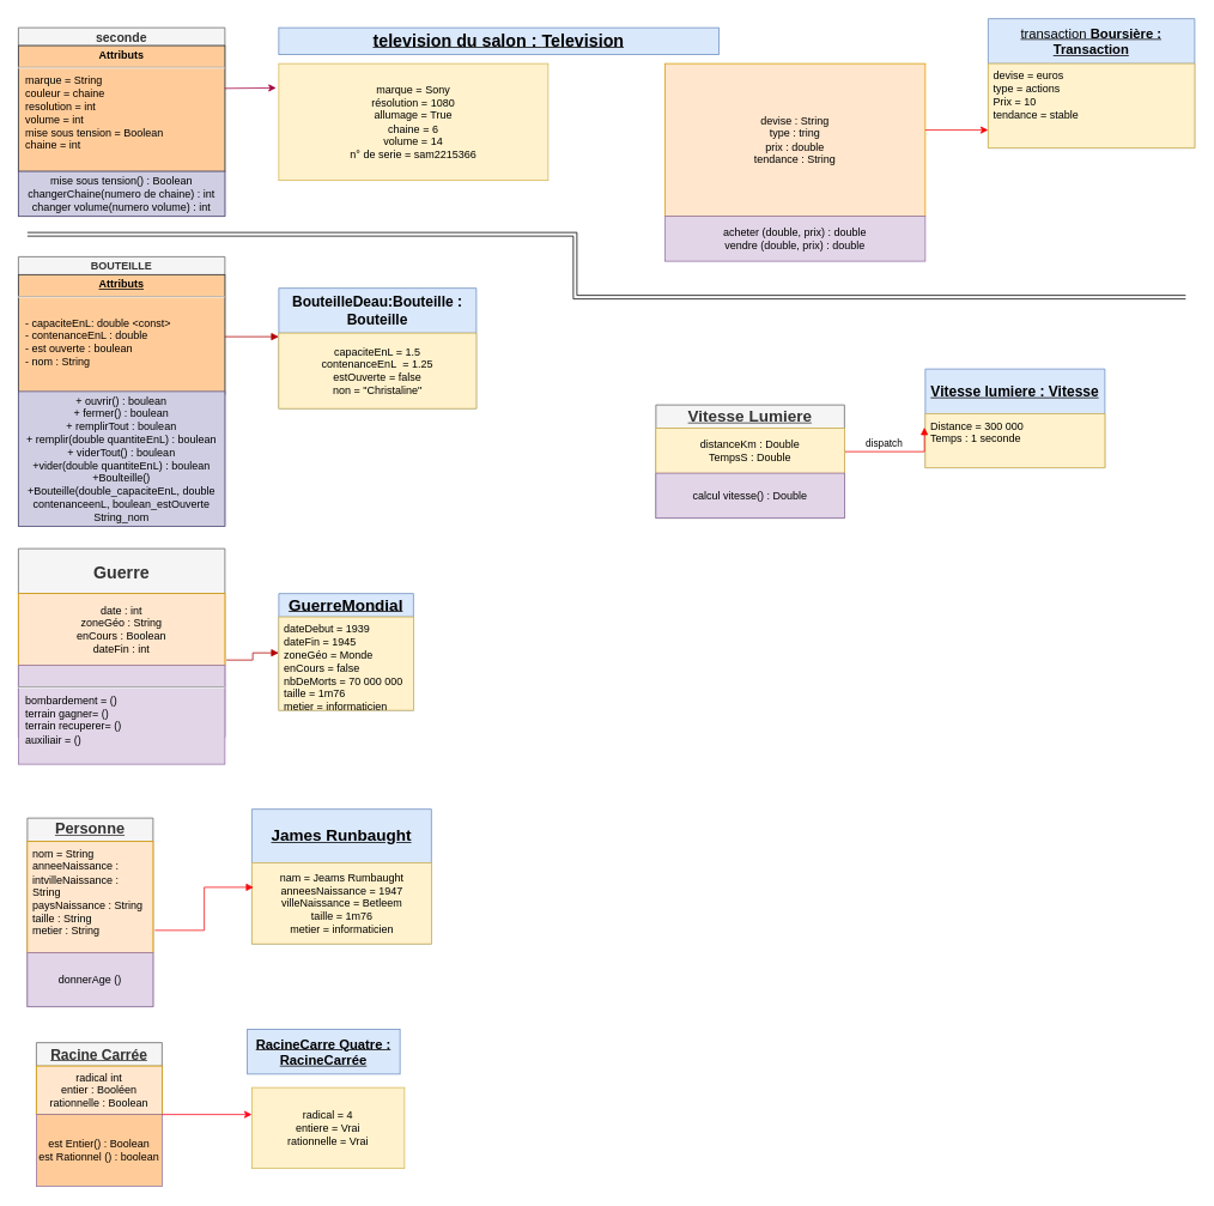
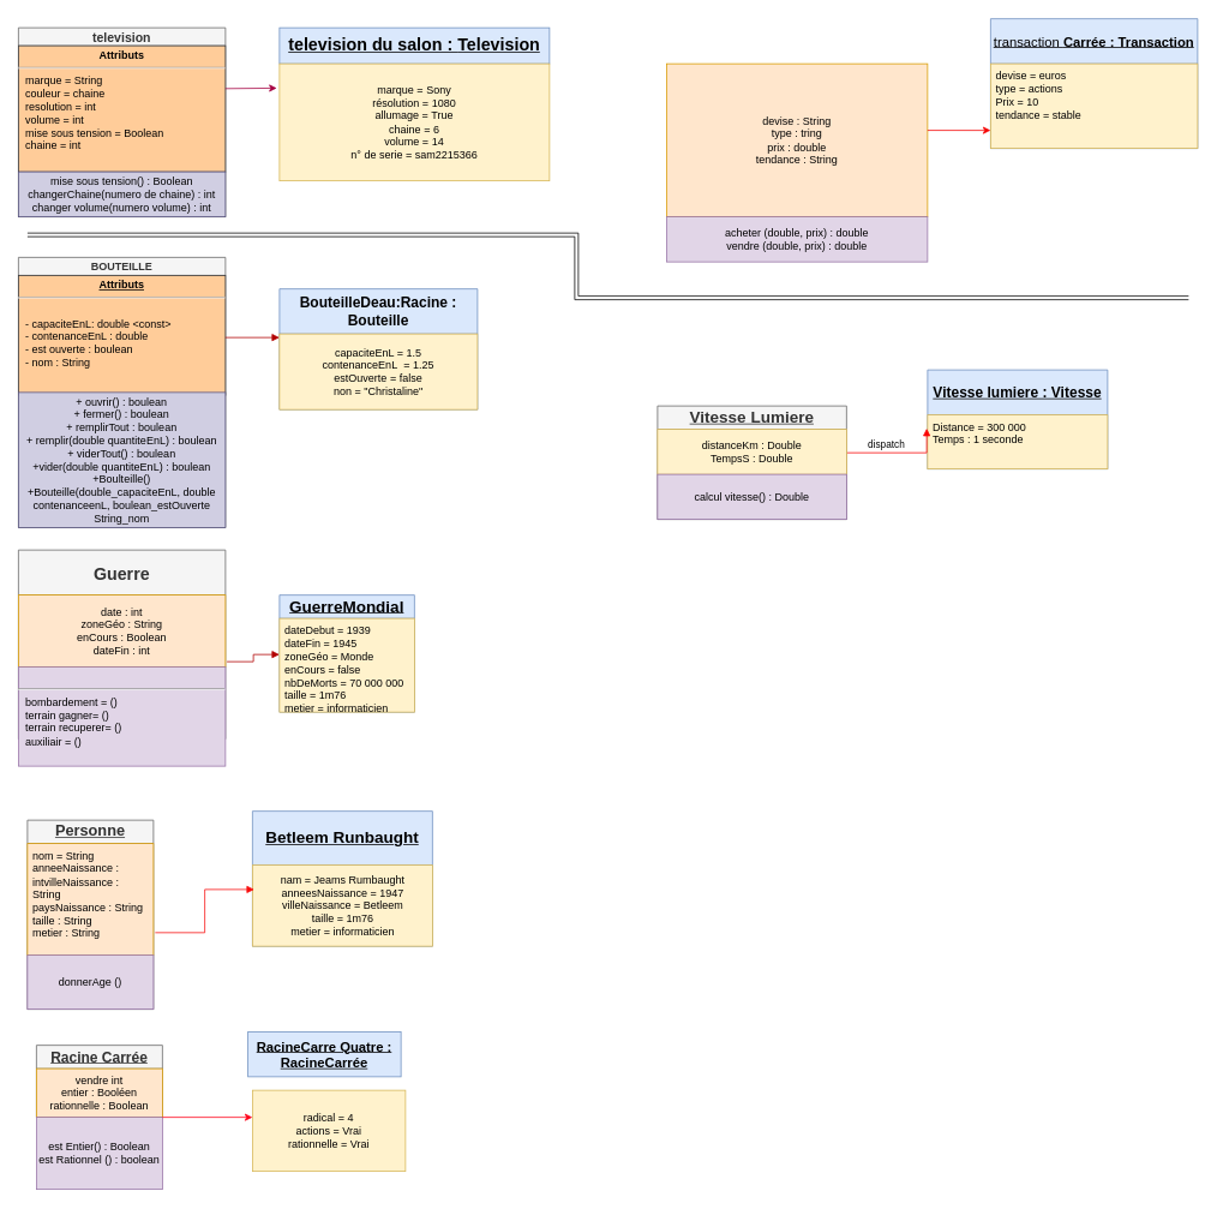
  <mxCell id="0" />
  <mxCell id="1" parent="0" />
- <mxCell id="2" value="seconde" style="swimlane;startSize=20;horizontal=1;containerType=tree;newEdgeStyle={&quot;edgeStyle&quot;:&quot;elbowEdgeStyle&quot;,&quot;startArrow&quot;:&quot;none&quot;,&quot;endArrow&quot;:&quot;none&quot;};fillColor=#f5f5f5;fontColor=#333333;strokeColor=#666666;fontSize=14;" parent="1" vertex="1"><mxGeometry x="20" y="30" width="230" height="210" as="geometry" /></mxCell>
+ <mxCell id="2" value="television" style="swimlane;startSize=20;horizontal=1;containerType=tree;newEdgeStyle={&quot;edgeStyle&quot;:&quot;elbowEdgeStyle&quot;,&quot;startArrow&quot;:&quot;none&quot;,&quot;endArrow&quot;:&quot;none&quot;};fillColor=#f5f5f5;fontColor=#333333;strokeColor=#666666;fontSize=14;" parent="1" vertex="1"><mxGeometry x="20" y="30" width="230" height="210" as="geometry" /></mxCell>
  <mxCell id="3" value="&lt;p style=&quot;margin: 4px 0px 0px; text-align: center;&quot;&gt;&lt;b style=&quot;&quot;&gt;Attributs&lt;/b&gt;&lt;/p&gt;&lt;hr&gt;&lt;p style=&quot;margin:0px;margin-left:8px;&quot;&gt;marque = String&lt;br&gt;couleur = chaine&lt;/p&gt;&lt;p style=&quot;margin:0px;margin-left:8px;&quot;&gt;resolution = int&lt;/p&gt;&lt;p style=&quot;margin:0px;margin-left:8px;&quot;&gt;&lt;span style=&quot;background-color: initial;&quot;&gt;volume = int&lt;/span&gt;&lt;/p&gt;&lt;p style=&quot;margin:0px;margin-left:8px;&quot;&gt;&lt;span style=&quot;background-color: initial;&quot;&gt;mise sous tension = Boolean&lt;/span&gt;&lt;br&gt;&lt;/p&gt;&lt;p style=&quot;margin:0px;margin-left:8px;&quot;&gt;chaine = int&lt;/p&gt;" style="verticalAlign=top;align=left;overflow=fill;fontSize=12;fontFamily=Helvetica;html=1;whiteSpace=wrap;fillColor=#ffcc99;strokeColor=#36393d;" parent="2" vertex="1"><mxGeometry y="20" width="230" height="140" as="geometry" /></mxCell>
  <mxCell id="4" value="mise sous tension() : Boolean&lt;br&gt;changerChaine(numero de chaine) : int&lt;br&gt;changer volume(numero volume) : int" style="rounded=0;whiteSpace=wrap;html=1;fillColor=#d0cee2;strokeColor=#56517e;" parent="2" vertex="1"><mxGeometry y="160" width="230" height="50" as="geometry" /></mxCell>
  <mxCell id="5" value="BOUTEILLE" style="swimlane;startSize=20;horizontal=1;containerType=tree;newEdgeStyle={&quot;edgeStyle&quot;:&quot;elbowEdgeStyle&quot;,&quot;startArrow&quot;:&quot;none&quot;,&quot;endArrow&quot;:&quot;none&quot;};fillColor=#f5f5f5;fontColor=#333333;strokeColor=#666666;fontStyle=1" parent="1" vertex="1"><mxGeometry x="20" y="285" width="230" height="300" as="geometry" /></mxCell>
  <mxCell id="6" value="&lt;p style=&quot;margin:0px;margin-top:4px;text-align:center;text-decoration:underline;&quot;&gt;&lt;b&gt;Attributs&lt;/b&gt;&lt;/p&gt;&lt;hr&gt;&lt;p style=&quot;margin:0px;margin-left:8px;&quot;&gt;&lt;br&gt;- capaciteEnL: double &amp;lt;const&amp;gt;&lt;br&gt;&lt;/p&gt;&lt;p style=&quot;margin:0px;margin-left:8px;&quot;&gt;- contenanceEnL : double&lt;/p&gt;&lt;p style=&quot;margin:0px;margin-left:8px;&quot;&gt;- est ouverte : boulean&lt;/p&gt;&lt;p style=&quot;margin:0px;margin-left:8px;&quot;&gt;- nom : String&lt;/p&gt;&lt;p style=&quot;margin:0px;margin-left:8px;&quot;&gt;&amp;nbsp;&lt;/p&gt;&lt;p style=&quot;margin:0px;margin-left:8px;&quot;&gt;&lt;br&gt;&lt;/p&gt;" style="verticalAlign=top;align=left;overflow=fill;fontSize=12;fontFamily=Helvetica;html=1;whiteSpace=wrap;fillColor=#ffcc99;strokeColor=#36393d;" parent="5" vertex="1"><mxGeometry y="20" width="230" height="133" as="geometry" /></mxCell>
  <mxCell id="7" value="+ ouvrir() : boulean&lt;br&gt;+ fermer() : boulean&lt;br&gt;+ remplirTout : boulean&lt;br&gt;+ remplir(double quantiteEnL) : boulean&lt;br&gt;+ viderTout() : boulean&lt;br&gt;+vider(double quantiteEnL) : boulean&lt;br&gt;+Boulteille()&lt;br&gt;+Bouteille(double_capaciteEnL, double&lt;br&gt;contenanceenL, boulean_estOuverte&lt;br&gt;String_nom" style="html=1;whiteSpace=wrap;fillColor=#d0cee2;strokeColor=#56517e;" parent="5" vertex="1"><mxGeometry y="150" width="230" height="150" as="geometry" /></mxCell>
  <mxCell id="8" value="" style="endArrow=classic;html=1;rounded=0;exitX=1;exitY=0.34;exitDx=0;exitDy=0;fillColor=#d80073;strokeColor=#A50040;entryX=-0.01;entryY=0.208;entryDx=0;entryDy=0;entryPerimeter=0;exitPerimeter=0;" parent="1" source="3" target="10" edge="1"><mxGeometry width="50" height="50" relative="1" as="geometry"><mxPoint x="370" y="400" as="sourcePoint" /><mxPoint x="510" y="150" as="targetPoint" /></mxGeometry></mxCell>
- <mxCell id="9" value="&lt;u style=&quot;font-size: 19px;&quot;&gt;&lt;b&gt;television du salon : &lt;font style=&quot;font-size: 19px;&quot;&gt;Television&lt;/font&gt;&lt;/b&gt;&lt;/u&gt;" style="rounded=0;whiteSpace=wrap;html=1;fillColor=#dae8fc;strokeColor=#6c8ebf;" parent="1" vertex="1"><mxGeometry x="310" y="30" width="490" height="30" as="geometry" /></mxCell>
+ <mxCell id="9" value="&lt;u style=&quot;font-size: 19px;&quot;&gt;&lt;b&gt;television du salon : &lt;font style=&quot;font-size: 19px;&quot;&gt;Television&lt;/font&gt;&lt;/b&gt;&lt;/u&gt;" style="rounded=0;whiteSpace=wrap;html=1;fillColor=#dae8fc;strokeColor=#6c8ebf;" parent="1" vertex="1"><mxGeometry x="310" y="30" width="300" height="40" as="geometry" /></mxCell>
  <mxCell id="10" value="marque = Sony&lt;br&gt;résolution = 1080&lt;br&gt;allumage = True&lt;br&gt;chaine = 6&lt;br&gt;volume = 14&lt;br&gt;n° de serie = sam2215366" style="rounded=0;whiteSpace=wrap;html=1;fillColor=#fff2cc;strokeColor=#d6b656;" parent="1" vertex="1"><mxGeometry x="310" y="70" width="300" height="130" as="geometry" /></mxCell>
  <mxCell id="11" value="Guerre" style="swimlane;startSize=50;horizontal=1;containerType=tree;newEdgeStyle={&quot;edgeStyle&quot;:&quot;elbowEdgeStyle&quot;,&quot;startArrow&quot;:&quot;none&quot;,&quot;endArrow&quot;:&quot;none&quot;};fillColor=#f5f5f5;fontColor=#333333;strokeColor=#666666;fontSize=19;" parent="1" vertex="1"><mxGeometry x="20" y="610" width="230" height="210" as="geometry" /></mxCell>
  <mxCell id="12" value="date : int&lt;br&gt;zoneGéo : String&lt;br&gt;enCours : Boolean&lt;br&gt;dateFin : int" style="html=1;whiteSpace=wrap;fillColor=#ffe6cc;strokeColor=#d79b00;" parent="11" vertex="1"><mxGeometry y="50" width="230" height="80" as="geometry" /></mxCell>
  <mxCell id="13" value="&lt;p style=&quot;margin:0px;margin-top:4px;text-align:center;text-decoration:underline;&quot;&gt;&lt;br&gt;&lt;/p&gt;&lt;hr&gt;&lt;p style=&quot;margin:0px;margin-left:8px;&quot;&gt;bombardement = ()&lt;br&gt;terrain gagner= ()&lt;br&gt;terrain recuperer= ()&lt;/p&gt;&lt;p style=&quot;margin:0px;margin-left:8px;&quot;&gt;auxiliair = ()&lt;/p&gt;" style="verticalAlign=top;align=left;overflow=fill;fontSize=12;fontFamily=Helvetica;html=1;whiteSpace=wrap;fillColor=#e1d5e7;strokeColor=#9673a6;" parent="11" vertex="1"><mxGeometry y="130" width="230" height="110" as="geometry" /></mxCell>
- <mxCell id="14" value="&lt;b&gt;&lt;font style=&quot;font-size: 16px;&quot;&gt;BouteilleDeau:Bouteille : Bouteille&lt;/font&gt;&lt;/b&gt;" style="swimlane;fontStyle=0;childLayout=stackLayout;horizontal=1;startSize=50;fillColor=#dae8fc;horizontalStack=0;resizeParent=1;resizeParentMax=0;resizeLast=0;collapsible=1;marginBottom=0;whiteSpace=wrap;html=1;strokeColor=#6c8ebf;" parent="1" vertex="1"><mxGeometry x="310" y="320" width="220" height="134" as="geometry" /></mxCell>
+ <mxCell id="14" value="&lt;b&gt;&lt;font style=&quot;font-size: 16px;&quot;&gt;BouteilleDeau:Racine : Bouteille&lt;/font&gt;&lt;/b&gt;" style="swimlane;fontStyle=0;childLayout=stackLayout;horizontal=1;startSize=50;fillColor=#dae8fc;horizontalStack=0;resizeParent=1;resizeParentMax=0;resizeLast=0;collapsible=1;marginBottom=0;whiteSpace=wrap;html=1;strokeColor=#6c8ebf;" parent="1" vertex="1"><mxGeometry x="310" y="320" width="220" height="134" as="geometry" /></mxCell>
  <mxCell id="15" value="capaciteEnL = 1.5&lt;br&gt;contenanceEnL&amp;nbsp; = 1.25&lt;br&gt;estOuverte = false&lt;br&gt;non = &quot;Christaline&quot;" style="html=1;whiteSpace=wrap;fillColor=#fff2cc;strokeColor=#d6b656;" parent="14" vertex="1"><mxGeometry y="50" width="220" height="84" as="geometry" /></mxCell>
  <mxCell id="16" value="" style="html=1;verticalAlign=bottom;endArrow=block;edgeStyle=elbowEdgeStyle;elbow=vertical;curved=0;rounded=0;fillColor=#e51400;strokeColor=#B20000;entryX=0;entryY=1.077;entryDx=0;entryDy=0;entryPerimeter=0;" parent="1" source="6" edge="1"><mxGeometry width="80" relative="1" as="geometry"><mxPoint x="450" y="250" as="sourcePoint" /><mxPoint x="310" y="374.002" as="targetPoint" /></mxGeometry></mxCell>
  <mxCell id="17" value="" style="html=1;verticalAlign=bottom;endArrow=block;edgeStyle=elbowEdgeStyle;elbow=horizontal;curved=0;rounded=0;exitX=1.007;exitY=0.925;exitDx=0;exitDy=0;exitPerimeter=0;fillColor=#e51400;strokeColor=#B20000;entryX=0;entryY=0.385;entryDx=0;entryDy=0;entryPerimeter=0;" parent="1" source="12" target="19" edge="1"><mxGeometry width="80" relative="1" as="geometry"><mxPoint x="360" y="1020" as="sourcePoint" /><mxPoint x="420" y="1090" as="targetPoint" /></mxGeometry></mxCell>
  <mxCell id="18" value="&lt;b&gt;&lt;u&gt;&lt;font style=&quot;font-size: 18px;&quot;&gt;GuerreMondial&lt;/font&gt;&lt;/u&gt;&lt;/b&gt;" style="swimlane;fontStyle=0;childLayout=stackLayout;horizontal=1;startSize=26;fillColor=#dae8fc;horizontalStack=0;resizeParent=1;resizeParentMax=0;resizeLast=0;collapsible=1;marginBottom=0;whiteSpace=wrap;html=1;strokeColor=#6c8ebf;" parent="1" vertex="1"><mxGeometry x="310" y="660" width="150" height="130" as="geometry" /></mxCell>
  <mxCell id="19" value="dateDebut = 1939&lt;br&gt;dateFin = 1945&lt;br&gt;zoneGéo = Monde&lt;br&gt;enCours = false&lt;br&gt;nbDeMorts = 70 000 000&lt;br&gt;taille = 1m76&lt;br&gt;metier = informaticien" style="text;strokeColor=#d6b656;fillColor=#fff2cc;align=left;verticalAlign=top;spacingLeft=4;spacingRight=4;overflow=hidden;rotatable=0;points=[[0,0.5],[1,0.5]];portConstraint=eastwest;whiteSpace=wrap;html=1;" parent="18" vertex="1"><mxGeometry y="26" width="150" height="104" as="geometry" /></mxCell>
  <mxCell id="20" value="&lt;u&gt;&lt;b&gt;&lt;font style=&quot;font-size: 17px;&quot;&gt;Personne&lt;/font&gt;&lt;/b&gt;&lt;/u&gt;" style="swimlane;fontStyle=0;childLayout=stackLayout;horizontal=1;startSize=26;fillColor=#f5f5f5;horizontalStack=0;resizeParent=1;resizeParentMax=0;resizeLast=0;collapsible=1;marginBottom=0;whiteSpace=wrap;html=1;strokeColor=#666666;fontColor=#333333;" parent="1" vertex="1"><mxGeometry x="30" y="910" width="140" height="210" as="geometry" /></mxCell>
  <mxCell id="21" value="nom = String&lt;br&gt;anneeNaissance : intvilleNaissance : String&lt;br&gt;paysNaissance : String&lt;br&gt;taille : String&lt;br&gt;metier : String" style="text;strokeColor=#d79b00;fillColor=#ffe6cc;align=left;verticalAlign=top;spacingLeft=4;spacingRight=4;overflow=hidden;rotatable=0;points=[[0,0.5],[1,0.5]];portConstraint=eastwest;whiteSpace=wrap;html=1;" parent="20" vertex="1"><mxGeometry y="26" width="140" height="124" as="geometry" /></mxCell>
  <mxCell id="22" value="donnerAge ()" style="html=1;whiteSpace=wrap;fillColor=#e1d5e7;strokeColor=#9673a6;" parent="20" vertex="1"><mxGeometry y="150" width="140" height="60" as="geometry" /></mxCell>
- <mxCell id="23" value="&lt;u&gt;&lt;b&gt;&lt;font style=&quot;font-size: 18px;&quot;&gt;James Runbaught&lt;/font&gt;&lt;/b&gt;&lt;/u&gt;" style="swimlane;fontStyle=0;childLayout=stackLayout;horizontal=1;startSize=60;fillColor=#dae8fc;horizontalStack=0;resizeParent=1;resizeParentMax=0;resizeLast=0;collapsible=1;marginBottom=0;whiteSpace=wrap;html=1;strokeColor=#6c8ebf;" parent="1" vertex="1"><mxGeometry x="280" y="900" width="200" height="150" as="geometry" /></mxCell>
+ <mxCell id="23" value="&lt;u&gt;&lt;b&gt;&lt;font style=&quot;font-size: 18px;&quot;&gt;Betleem Runbaught&lt;/font&gt;&lt;/b&gt;&lt;/u&gt;" style="swimlane;fontStyle=0;childLayout=stackLayout;horizontal=1;startSize=60;fillColor=#dae8fc;horizontalStack=0;resizeParent=1;resizeParentMax=0;resizeLast=0;collapsible=1;marginBottom=0;whiteSpace=wrap;html=1;strokeColor=#6c8ebf;" parent="1" vertex="1"><mxGeometry x="280" y="900" width="200" height="150" as="geometry" /></mxCell>
  <mxCell id="24" value="nam = Jeams Rumbaught&lt;br&gt;anneesNaissance = 1947&lt;br&gt;villeNaissance = Betleem&lt;br&gt;taille = 1m76&lt;br&gt;metier = informaticien" style="text;html=1;align=center;verticalAlign=middle;resizable=0;points=[];autosize=1;strokeColor=#d6b656;fillColor=#fff2cc;" parent="23" vertex="1"><mxGeometry y="60" width="200" height="90" as="geometry" /></mxCell>
  <mxCell id="25" value="" style="html=1;verticalAlign=bottom;endArrow=block;edgeStyle=elbowEdgeStyle;elbow=horizontal;curved=0;rounded=0;entryX=0.01;entryY=0.3;entryDx=0;entryDy=0;entryPerimeter=0;strokeColor=#f80d0d;exitX=1.014;exitY=0.798;exitDx=0;exitDy=0;exitPerimeter=0;" parent="1" source="21" target="24" edge="1"><mxGeometry width="80" relative="1" as="geometry"><mxPoint x="170" y="940" as="sourcePoint" /><mxPoint x="497" y="865.02" as="targetPoint" /></mxGeometry></mxCell>
  <mxCell id="26" value="&lt;u&gt;&lt;b&gt;&lt;font style=&quot;font-size: 16px;&quot;&gt;Racine Carrée&lt;/font&gt;&lt;/b&gt;&lt;/u&gt;" style="swimlane;fontStyle=0;childLayout=stackLayout;horizontal=1;startSize=26;fillColor=#f5f5f5;horizontalStack=0;resizeParent=1;resizeParentMax=0;resizeLast=0;collapsible=1;marginBottom=0;whiteSpace=wrap;html=1;fontColor=#333333;strokeColor=#666666;" parent="1" vertex="1"><mxGeometry x="40" y="1160" width="140" height="80" as="geometry" /></mxCell>
- <mxCell id="27" value="radical int&lt;br&gt;entier : Booléen&lt;br&gt;rationnelle : Boolean" style="html=1;whiteSpace=wrap;fillColor=#ffe6cc;strokeColor=#d79b00;" parent="26" vertex="1"><mxGeometry y="26" width="140" height="54" as="geometry" /></mxCell>
- <mxCell id="28" value="est Entier() : Boolean&lt;br&gt;est Rationnel () : boolean" style="html=1;whiteSpace=wrap;fillColor=#ffcc99;strokeColor=#9673a6;" parent="1" vertex="1"><mxGeometry x="40" y="1240" width="140" height="80" as="geometry" /></mxCell>
+ <mxCell id="27" value="vendre int&lt;br&gt;entier : Booléen&lt;br&gt;rationnelle : Boolean" style="html=1;whiteSpace=wrap;fillColor=#ffe6cc;strokeColor=#d79b00;" parent="26" vertex="1"><mxGeometry y="26" width="140" height="54" as="geometry" /></mxCell>
+ <mxCell id="28" value="est Entier() : Boolean&lt;br&gt;est Rationnel () : boolean" style="html=1;whiteSpace=wrap;fillColor=#e1d5e7;strokeColor=#9673a6;" parent="1" vertex="1"><mxGeometry x="40" y="1240" width="140" height="80" as="geometry" /></mxCell>
  <mxCell id="29" value="" style="endArrow=classic;html=1;rounded=0;exitX=1;exitY=1;exitDx=0;exitDy=0;strokeColor=#ff0019;" parent="1" source="27" edge="1"><mxGeometry width="50" height="50" relative="1" as="geometry"><mxPoint x="700" y="960" as="sourcePoint" /><mxPoint x="280" y="1240" as="targetPoint" /></mxGeometry></mxCell>
  <mxCell id="30" value="&lt;u&gt;&lt;b&gt;&lt;font style=&quot;font-size: 15px;&quot;&gt;RacineCarre Quatre : RacineCarrée&lt;/font&gt;&lt;/b&gt;&lt;/u&gt;" style="html=1;whiteSpace=wrap;fillColor=#dae8fc;strokeColor=#6c8ebf;" parent="1" vertex="1"><mxGeometry x="275" y="1145" width="170" height="50" as="geometry" /></mxCell>
- <mxCell id="31" value="radical = 4&lt;br&gt;entiere = Vrai&lt;br&gt;rationnelle = Vrai" style="html=1;whiteSpace=wrap;fillColor=#fff2cc;strokeColor=#d6b656;" parent="1" vertex="1"><mxGeometry x="280" y="1210" width="170" height="90" as="geometry" /></mxCell>
+ <mxCell id="31" value="radical = 4&lt;br&gt;actions = Vrai&lt;br&gt;rationnelle = Vrai" style="html=1;whiteSpace=wrap;fillColor=#fff2cc;strokeColor=#d6b656;" parent="1" vertex="1"><mxGeometry x="280" y="1210" width="170" height="90" as="geometry" /></mxCell>
  <mxCell id="32" value="devise : String&lt;br&gt;type : tring&lt;br&gt;prix : double&lt;br&gt;tendance : String" style="html=1;whiteSpace=wrap;fillColor=#ffe6cc;strokeColor=#d79b00;" parent="1" vertex="1"><mxGeometry x="740" y="70" width="290" height="170" as="geometry" /></mxCell>
  <mxCell id="33" value="acheter (double, prix) : double&lt;br&gt;vendre (double, prix) : double" style="html=1;whiteSpace=wrap;fillColor=#e1d5e7;strokeColor=#9673a6;" parent="1" vertex="1"><mxGeometry x="740" y="240" width="290" height="50" as="geometry" /></mxCell>
- <mxCell id="34" value="&lt;font style=&quot;font-size: 15px;&quot;&gt;&lt;u&gt;transaction &lt;b&gt;Boursière : Transaction&lt;/b&gt;&lt;/u&gt;&lt;/font&gt;" style="swimlane;fontStyle=0;childLayout=stackLayout;horizontal=1;startSize=50;fillColor=#dae8fc;horizontalStack=0;resizeParent=1;resizeParentMax=0;resizeLast=0;collapsible=1;marginBottom=0;whiteSpace=wrap;html=1;strokeColor=#6c8ebf;" parent="1" vertex="1"><mxGeometry x="1100" y="20" width="230" height="144" as="geometry" /></mxCell>
+ <mxCell id="34" value="&lt;font style=&quot;font-size: 15px;&quot;&gt;&lt;u&gt;transaction &lt;b&gt;Carrée : Transaction&lt;/b&gt;&lt;/u&gt;&lt;/font&gt;" style="swimlane;fontStyle=0;childLayout=stackLayout;horizontal=1;startSize=50;fillColor=#dae8fc;horizontalStack=0;resizeParent=1;resizeParentMax=0;resizeLast=0;collapsible=1;marginBottom=0;whiteSpace=wrap;html=1;strokeColor=#6c8ebf;" parent="1" vertex="1"><mxGeometry x="1100" y="20" width="230" height="144" as="geometry" /></mxCell>
  <mxCell id="35" value="devise = euros&lt;br&gt;type = actions&lt;br&gt;Prix = 10&lt;br&gt;tendance = stable" style="text;strokeColor=#d6b656;fillColor=#fff2cc;align=left;verticalAlign=top;spacingLeft=4;spacingRight=4;overflow=hidden;rotatable=0;points=[[0,0.5],[1,0.5]];portConstraint=eastwest;whiteSpace=wrap;html=1;" parent="34" vertex="1"><mxGeometry y="50" width="230" height="94" as="geometry" /></mxCell>
  <mxCell id="36" value="" style="endArrow=classic;html=1;rounded=0;exitX=1;exitY=0.435;exitDx=0;exitDy=0;exitPerimeter=0;entryX=0;entryY=0.787;entryDx=0;entryDy=0;entryPerimeter=0;strokeColor=#f50505;" parent="1" source="32" target="35" edge="1"><mxGeometry width="50" height="50" relative="1" as="geometry"><mxPoint x="700" y="230" as="sourcePoint" /><mxPoint x="750" y="180" as="targetPoint" /></mxGeometry></mxCell>
  <mxCell id="37" value="&lt;b&gt;&lt;u&gt;&lt;font style=&quot;font-size: 16px;&quot;&gt;Vitesse lumiere : Vitesse&lt;/font&gt;&lt;/u&gt;&lt;/b&gt;" style="swimlane;fontStyle=0;childLayout=stackLayout;horizontal=1;startSize=50;fillColor=#dae8fc;horizontalStack=0;resizeParent=1;resizeParentMax=0;resizeLast=0;collapsible=1;marginBottom=0;whiteSpace=wrap;html=1;strokeColor=#6c8ebf;" parent="1" vertex="1"><mxGeometry x="1030" y="410" width="200" height="110" as="geometry" /></mxCell>
  <mxCell id="38" value="Distance = 300 000&lt;br&gt;Temps : 1 seconde" style="text;strokeColor=#d6b656;fillColor=#fff2cc;align=left;verticalAlign=top;spacingLeft=4;spacingRight=4;overflow=hidden;rotatable=0;points=[[0,0.5],[1,0.5]];portConstraint=eastwest;whiteSpace=wrap;html=1;" parent="37" vertex="1"><mxGeometry y="50" width="200" height="60" as="geometry" /></mxCell>
  <mxCell id="39" value="dispatch" style="html=1;verticalAlign=bottom;endArrow=block;edgeStyle=elbowEdgeStyle;elbow=vertical;curved=0;rounded=0;exitX=0.995;exitY=0.45;exitDx=0;exitDy=0;exitPerimeter=0;entryX=-0.005;entryY=0.25;entryDx=0;entryDy=0;entryPerimeter=0;strokeColor=#fa0505;" parent="1" target="38" edge="1"><mxGeometry width="80" relative="1" as="geometry"><mxPoint x="939.05" y="528" as="sourcePoint" /><mxPoint x="660" y="360" as="targetPoint" /></mxGeometry></mxCell>
  <mxCell id="40" value="&lt;font style=&quot;font-size: 18px;&quot;&gt;&lt;b&gt;&lt;u&gt;Vitesse Lumiere&lt;/u&gt;&lt;/b&gt;&lt;/font&gt;" style="swimlane;fontStyle=0;childLayout=stackLayout;horizontal=1;startSize=26;fillColor=#f5f5f5;horizontalStack=0;resizeParent=1;resizeParentMax=0;resizeLast=0;collapsible=1;marginBottom=0;whiteSpace=wrap;html=1;fontColor=#333333;strokeColor=#666666;" parent="1" vertex="1"><mxGeometry x="730" y="450" width="210" height="126" as="geometry" /></mxCell>
  <mxCell id="41" value="distanceKm : Double&lt;br&gt;TempsS : Double" style="html=1;whiteSpace=wrap;fillColor=#fff2cc;strokeColor=#d6b656;" parent="40" vertex="1"><mxGeometry y="26" width="210" height="50" as="geometry" /></mxCell>
  <mxCell id="42" value="calcul vitesse() : Double" style="html=1;whiteSpace=wrap;fillColor=#e1d5e7;strokeColor=#9673a6;" parent="40" vertex="1"><mxGeometry y="76" width="210" height="50" as="geometry" /></mxCell>
  <mxCell id="43" value="" style="shape=link;html=1;rounded=0;" edge="1" parent="1"><mxGeometry width="100" relative="1" as="geometry"><mxPoint x="30" y="260" as="sourcePoint" /><mxPoint x="1320" y="330" as="targetPoint" /><Array as="points"><mxPoint x="640" y="260" /><mxPoint x="640" y="330" /></Array></mxGeometry></mxCell>
